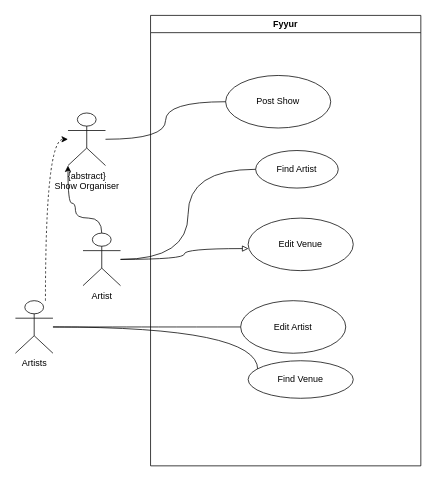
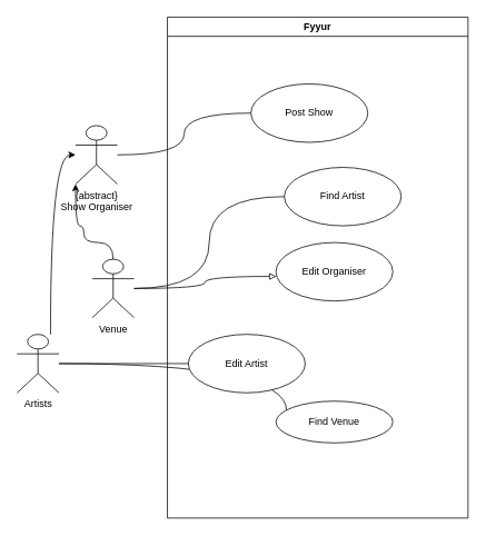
  <mxCell id="0" />
  <mxCell id="1" parent="0" />
  <mxCell id="2" style="edgeStyle=orthogonalEdgeStyle;curved=1;orthogonalLoop=1;jettySize=auto;html=1;entryX=0.091;entryY=0.229;entryDx=0;entryDy=0;entryPerimeter=0;endArrow=none;endFill=0;" edge="1" parent="1" source="5" target="8"><mxGeometry relative="1" as="geometry" /></mxCell>
- <mxCell id="3" style="edgeStyle=orthogonalEdgeStyle;curved=1;orthogonalLoop=1;jettySize=auto;html=1;endArrow=classic;endFill=1;dashed=1;" edge="1" parent="1" source="5" target="16"><mxGeometry relative="1" as="geometry"><Array as="points"><mxPoint x="60" y="185" /></Array></mxGeometry></mxCell>
+ <mxCell id="3" style="edgeStyle=orthogonalEdgeStyle;curved=1;orthogonalLoop=1;jettySize=auto;html=1;endArrow=classic;endFill=1;" edge="1" parent="1" source="5" target="16"><mxGeometry relative="1" as="geometry"><Array as="points"><mxPoint x="60" y="185" /></Array></mxGeometry></mxCell>
  <mxCell id="4" style="edgeStyle=orthogonalEdgeStyle;curved=1;orthogonalLoop=1;jettySize=auto;html=1;endArrow=none;endFill=0;" edge="1" parent="1" source="5" target="17"><mxGeometry relative="1" as="geometry" /></mxCell>
  <mxCell id="5" value="Artists" style="shape=umlActor;verticalLabelPosition=bottom;verticalAlign=top;html=1;outlineConnect=0;" vertex="1" parent="1"><mxGeometry x="20" y="400" width="50" height="70" as="geometry" /></mxCell>
  <mxCell id="6" value="Fyyur" style="swimlane;" vertex="1" parent="1"><mxGeometry x="200" y="20" width="360" height="600" as="geometry" /></mxCell>
  <mxCell id="7" value="Post Show" style="ellipse;whiteSpace=wrap;html=1;" vertex="1" parent="6"><mxGeometry x="100" y="80" width="140" height="70" as="geometry" /></mxCell>
  <mxCell id="8" value="Find Venue" style="ellipse;whiteSpace=wrap;html=1;" vertex="1" parent="6"><mxGeometry x="130" y="460" width="140" height="50" as="geometry" /></mxCell>
- <mxCell id="9" value="Find Artist" style="ellipse;whiteSpace=wrap;html=1;" vertex="1" parent="6"><mxGeometry x="140" y="180" width="110" height="50" as="geometry" /></mxCell>
- <mxCell id="10" value="Edit Venue" style="ellipse;whiteSpace=wrap;html=1;" vertex="1" parent="6"><mxGeometry x="130" y="270" width="140" height="70" as="geometry" /></mxCell>
+ <mxCell id="9" value="Find Artist" style="ellipse;whiteSpace=wrap;html=1;" vertex="1" parent="6"><mxGeometry x="140" y="180" width="140" height="70" as="geometry" /></mxCell>
+ <mxCell id="10" value="Edit Organiser" style="ellipse;whiteSpace=wrap;html=1;" vertex="1" parent="6"><mxGeometry x="130" y="270" width="140" height="70" as="geometry" /></mxCell>
  <mxCell id="11" style="edgeStyle=orthogonalEdgeStyle;curved=1;orthogonalLoop=1;jettySize=auto;html=1;entryX=0;entryY=0.5;entryDx=0;entryDy=0;endArrow=none;endFill=0;" edge="1" parent="1" source="14" target="9"><mxGeometry relative="1" as="geometry" /></mxCell>
  <mxCell id="12" style="edgeStyle=orthogonalEdgeStyle;curved=1;orthogonalLoop=1;jettySize=auto;html=1;endArrow=classic;endFill=1;entryX=0;entryY=1;entryDx=0;entryDy=0;entryPerimeter=0;" edge="1" parent="1" source="14" target="16"><mxGeometry relative="1" as="geometry"><Array as="points"><mxPoint x="100" y="290" /><mxPoint x="100" y="270" /><mxPoint x="90" y="270" /></Array></mxGeometry></mxCell>
  <mxCell id="13" style="edgeStyle=orthogonalEdgeStyle;curved=1;orthogonalLoop=1;jettySize=auto;html=1;entryX=0.003;entryY=0.58;entryDx=0;entryDy=0;entryPerimeter=0;endArrow=block;endFill=0;" edge="1" parent="1" source="14" target="10"><mxGeometry relative="1" as="geometry" /></mxCell>
- <mxCell id="14" value="Artist" style="shape=umlActor;verticalLabelPosition=bottom;verticalAlign=top;html=1;outlineConnect=0;" vertex="1" parent="1"><mxGeometry x="110" y="310" width="50" height="70" as="geometry" /></mxCell>
+ <mxCell id="14" value="Venue" style="shape=umlActor;verticalLabelPosition=bottom;verticalAlign=top;html=1;outlineConnect=0;" vertex="1" parent="1"><mxGeometry x="110" y="310" width="50" height="70" as="geometry" /></mxCell>
  <mxCell id="15" style="edgeStyle=orthogonalEdgeStyle;curved=1;orthogonalLoop=1;jettySize=auto;html=1;endArrow=none;endFill=0;" edge="1" parent="1" source="16" target="7"><mxGeometry relative="1" as="geometry" /></mxCell>
  <mxCell id="16" value="{abstract} &lt;br&gt;Show Organiser" style="shape=umlActor;verticalLabelPosition=bottom;verticalAlign=top;html=1;outlineConnect=0;" vertex="1" parent="1"><mxGeometry x="90" y="150" width="50" height="70" as="geometry" /></mxCell>
- <mxCell id="17" value="Edit Artist" style="ellipse;whiteSpace=wrap;html=1;" vertex="1" parent="1"><mxGeometry x="320" y="400" width="140" height="70" as="geometry" /></mxCell>
+ <mxCell id="17" value="Edit Artist" style="ellipse;whiteSpace=wrap;html=1;" vertex="1" parent="1"><mxGeometry x="225" y="400" width="140" height="70" as="geometry" /></mxCell>
